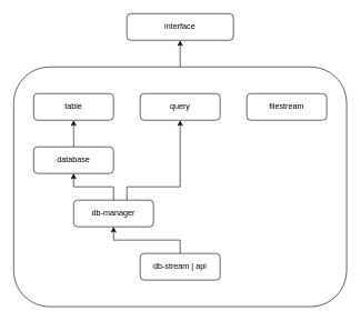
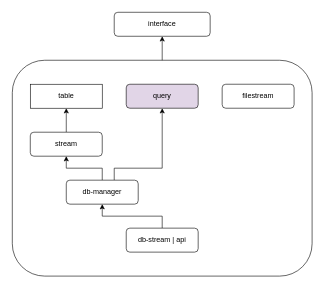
  <mxCell id="0" />
  <mxCell id="1" parent="0" />
  <mxCell id="2" value="interface" style="rounded=1;whiteSpace=wrap;html=1;" parent="1" vertex="1"><mxGeometry x="190" y="20" width="160" height="40" as="geometry" /></mxCell>
  <mxCell id="3" style="edgeStyle=orthogonalEdgeStyle;rounded=0;orthogonalLoop=1;jettySize=auto;html=1;entryX=0.5;entryY=1;entryDx=0;entryDy=0;" parent="1" source="4" target="2" edge="1"><mxGeometry relative="1" as="geometry" /></mxCell>
  <mxCell id="4" value="" style="rounded=1;whiteSpace=wrap;html=1;fillColor=none;" parent="1" vertex="1"><mxGeometry x="20" y="100" width="500" height="360" as="geometry" /></mxCell>
  <mxCell id="5" style="edgeStyle=orthogonalEdgeStyle;rounded=0;orthogonalLoop=1;jettySize=auto;html=1;entryX=0.5;entryY=1;entryDx=0;entryDy=0;" parent="1" source="6" target="7" edge="1"><mxGeometry relative="1" as="geometry" /></mxCell>
- <mxCell id="6" value="database" style="rounded=1;whiteSpace=wrap;html=1;" parent="1" vertex="1"><mxGeometry x="50" y="220" width="120" height="40" as="geometry" /></mxCell>
- <mxCell id="7" value="table" style="rounded=1;whiteSpace=wrap;html=1;" parent="1" vertex="1"><mxGeometry x="50" y="140" width="120" height="40" as="geometry" /></mxCell>
+ <mxCell id="6" value="stream" style="rounded=1;whiteSpace=wrap;html=1;" parent="1" vertex="1"><mxGeometry x="50" y="220" width="120" height="40" as="geometry" /></mxCell>
+ <mxCell id="7" value="table" style="whiteSpace=wrap;html=1;rounded=0;" parent="1" vertex="1"><mxGeometry x="50" y="140" width="120" height="40" as="geometry" /></mxCell>
  <mxCell id="8" style="edgeStyle=orthogonalEdgeStyle;rounded=0;orthogonalLoop=1;jettySize=auto;html=1;entryX=0.5;entryY=1;entryDx=0;entryDy=0;" parent="1" source="10" target="14" edge="1"><mxGeometry relative="1" as="geometry"><Array as="points"><mxPoint x="190" y="280" /><mxPoint x="270" y="280" /></Array></mxGeometry></mxCell>
  <mxCell id="9" style="edgeStyle=orthogonalEdgeStyle;rounded=0;orthogonalLoop=1;jettySize=auto;html=1;entryX=0.5;entryY=1;entryDx=0;entryDy=0;" parent="1" source="10" target="6" edge="1"><mxGeometry relative="1" as="geometry" /></mxCell>
  <mxCell id="10" value="db-manager" style="rounded=1;whiteSpace=wrap;html=1;" parent="1" vertex="1"><mxGeometry x="110" y="300" width="120" height="40" as="geometry" /></mxCell>
  <mxCell id="11" value="filestream" style="rounded=1;whiteSpace=wrap;html=1;" parent="1" vertex="1"><mxGeometry x="370" y="140" width="120" height="40" as="geometry" /></mxCell>
  <mxCell id="12" style="edgeStyle=orthogonalEdgeStyle;rounded=0;orthogonalLoop=1;jettySize=auto;html=1;" parent="1" source="13" target="10" edge="1"><mxGeometry relative="1" as="geometry" /></mxCell>
  <mxCell id="13" value="db-stream | api" style="rounded=1;whiteSpace=wrap;html=1;" parent="1" vertex="1"><mxGeometry x="210" y="380" width="120" height="40" as="geometry" /></mxCell>
- <mxCell id="14" value="query" style="rounded=1;whiteSpace=wrap;html=1;" parent="1" vertex="1"><mxGeometry x="210" y="140" width="120" height="40" as="geometry" /></mxCell>
+ <mxCell id="14" value="query" style="rounded=1;whiteSpace=wrap;html=1;fillColor=#e1d5e7;" parent="1" vertex="1"><mxGeometry x="210" y="140" width="120" height="40" as="geometry" /></mxCell>
